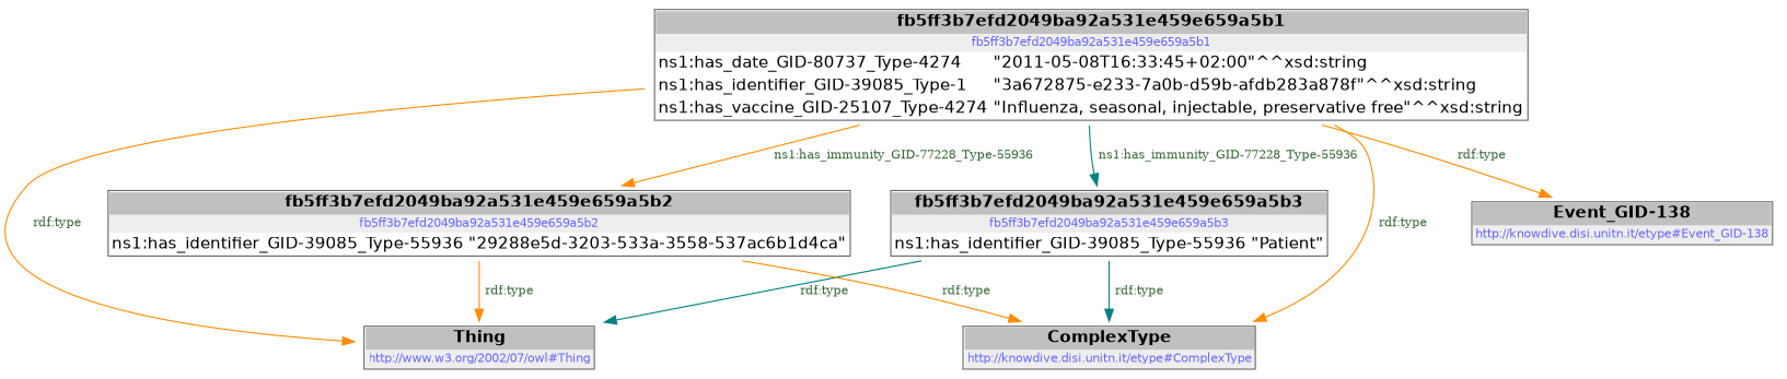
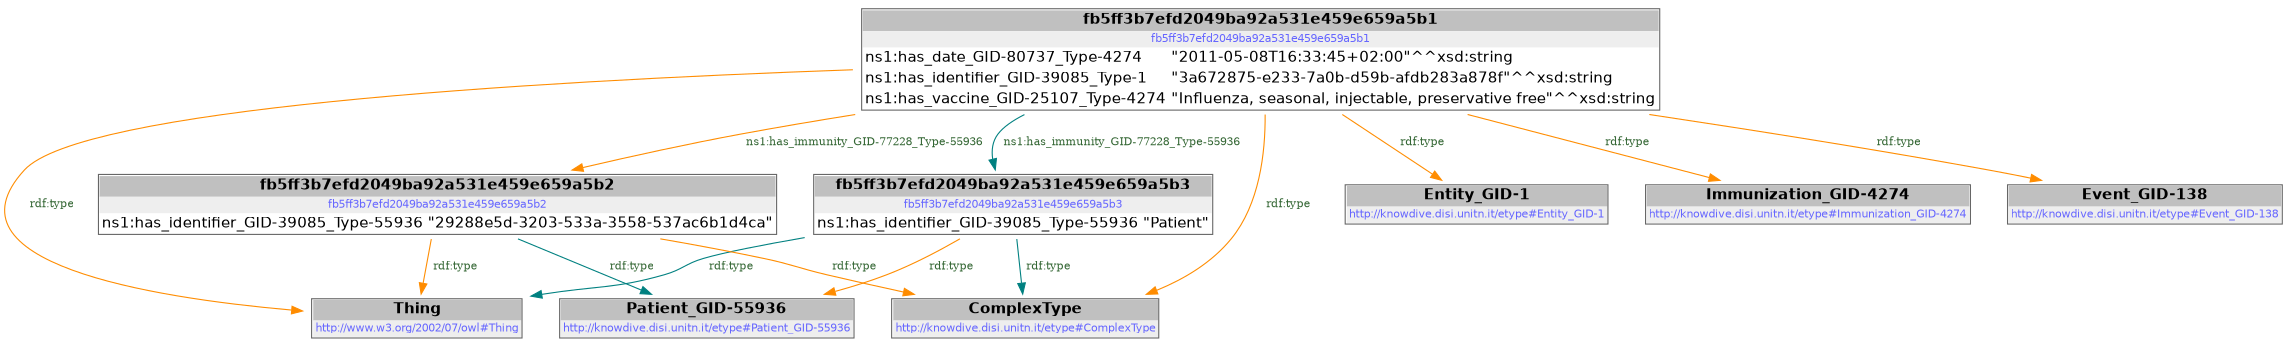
  digraph {
    node [color=black fontname="DejaVu Sans" shape=none]
    edge [color=darkorange]
    n1 [label=< <table color='#666666' cellborder='0' cellspacing='0' border='1'><tr><td colspan='2' bgcolor='grey'><B>fb5ff3b7efd2049ba92a531e459e659a5b1</B></td></tr><tr><td href='fb5ff3b7efd2049ba92a531e459e659a5b1' bgcolor='#eeeeee' colspan='2'><font point-size='10' color='#6666ff'>fb5ff3b7efd2049ba92a531e459e659a5b1</font></td></tr><tr><td align='left'>ns1:has_date_GID-80737_Type-4274</td><td align='left'>&quot;2011-05-08T16:33:45+02:00&quot;^^xsd:string</td></tr><tr><td align='left'>ns1:has_identifier_GID-39085_Type-1</td><td align='left'>&quot;3a672875-e233-7a0b-d59b-afdb283a878f&quot;^^xsd:string</td></tr><tr><td align='left'>ns1:has_vaccine_GID-25107_Type-4274</td><td align='left'>&quot;Influenza, seasonal, injectable, preservative free&quot;^^xsd:string</td></tr></table> >]
    n2 [label=< <table color='#666666' cellborder='0' cellspacing='0' border='1'><tr><td colspan='2' bgcolor='grey'><B>Thing</B></td></tr><tr><td href='http://www.w3.org/2002/07/owl#Thing' bgcolor='#eeeeee' colspan='2'><font point-size='10' color='#6666ff'>http://www.w3.org/2002/07/owl#Thing</font></td></tr></table> >]
    n3 [label=< <table color='#666666' cellborder='0' cellspacing='0' border='1'><tr><td colspan='2' bgcolor='grey'><B>fb5ff3b7efd2049ba92a531e459e659a5b3</B></td></tr><tr><td href='fb5ff3b7efd2049ba92a531e459e659a5b3' bgcolor='#eeeeee' colspan='2'><font point-size='10' color='#6666ff'>fb5ff3b7efd2049ba92a531e459e659a5b3</font></td></tr><tr><td align='left'>ns1:has_identifier_GID-39085_Type-55936</td><td align='left'>&quot;Patient&quot;</td></tr></table> >]
    n4 [label=< <table color='#666666' cellborder='0' cellspacing='0' border='1'><tr><td colspan='2' bgcolor='grey'><B>fb5ff3b7efd2049ba92a531e459e659a5b2</B></td></tr><tr><td href='fb5ff3b7efd2049ba92a531e459e659a5b2' bgcolor='#eeeeee' colspan='2'><font point-size='10' color='#6666ff'>fb5ff3b7efd2049ba92a531e459e659a5b2</font></td></tr><tr><td align='left'>ns1:has_identifier_GID-39085_Type-55936</td><td align='left'>&quot;29288e5d-3203-533a-3558-537ac6b1d4ca&quot;</td></tr></table> >]
    n5 [label=< <table color='#666666' cellborder='0' cellspacing='0' border='1'><tr><td colspan='2' bgcolor='grey'><B>ComplexType</B></td></tr><tr><td href='http://knowdive.disi.unitn.it/etype#ComplexType' bgcolor='#eeeeee' colspan='2'><font point-size='10' color='#6666ff'>http://knowdive.disi.unitn.it/etype#ComplexType</font></td></tr></table> >]
+   n6 [label=< <table color='#666666' cellborder='0' cellspacing='0' border='1'><tr><td colspan='2' bgcolor='grey'><B>Entity_GID-1</B></td></tr><tr><td href='http://knowdive.disi.unitn.it/etype#Entity_GID-1' bgcolor='#eeeeee' colspan='2'><font point-size='10' color='#6666ff'>http://knowdive.disi.unitn.it/etype#Entity_GID-1</font></td></tr></table> >]
+   n7 [label=< <table color='#666666' cellborder='0' cellspacing='0' border='1'><tr><td colspan='2' bgcolor='grey'><B>Immunization_GID-4274</B></td></tr><tr><td href='http://knowdive.disi.unitn.it/etype#Immunization_GID-4274' bgcolor='#eeeeee' colspan='2'><font point-size='10' color='#6666ff'>http://knowdive.disi.unitn.it/etype#Immunization_GID-4274</font></td></tr></table> >]
    n8 [label=< <table color='#666666' cellborder='0' cellspacing='0' border='1'><tr><td colspan='2' bgcolor='grey'><B>Event_GID-138</B></td></tr><tr><td href='http://knowdive.disi.unitn.it/etype#Event_GID-138' bgcolor='#eeeeee' colspan='2'><font point-size='10' color='#6666ff'>http://knowdive.disi.unitn.it/etype#Event_GID-138</font></td></tr></table> >]
+   n9 [label=< <table color='#666666' cellborder='0' cellspacing='0' border='1'><tr><td colspan='2' bgcolor='grey'><B>Patient_GID-55936</B></td></tr><tr><td href='http://knowdive.disi.unitn.it/etype#Patient_GID-55936' bgcolor='#eeeeee' colspan='2'><font point-size='10' color='#6666ff'>http://knowdive.disi.unitn.it/etype#Patient_GID-55936</font></td></tr></table> >]
    n1 -> n2 [label=< <font point-size='10' color='#336633'>rdf:type</font> >]
    n1 -> n3 [color=teal label=< <font point-size='10' color='#336633'>ns1:has_immunity_GID-77228_Type-55936</font> >]
    n1 -> n4 [label=< <font point-size='10' color='#336633'>ns1:has_immunity_GID-77228_Type-55936</font> >]
    n1 -> n5 [label=< <font point-size='10' color='#336633'>rdf:type</font> >]
+   n1 -> n6 [label=< <font point-size='10' color='#336633'>rdf:type</font> >]
+   n1 -> n7 [label=< <font point-size='10' color='#336633'>rdf:type</font> >]
    n1 -> n8 [label=< <font point-size='10' color='#336633'>rdf:type</font> >]
    n3 -> n2 [color=teal label=< <font point-size='10' color='#336633'>rdf:type</font> >]
    n3 -> n5 [color=teal label=< <font point-size='10' color='#336633'>rdf:type</font> >]
+   n3 -> n9 [label=< <font point-size='10' color='#336633'>rdf:type</font> >]
    n4 -> n2 [label=< <font point-size='10' color='#336633'>rdf:type</font> >]
    n4 -> n5 [label=< <font point-size='10' color='#336633'>rdf:type</font> >]
+   n4 -> n9 [color=teal label=< <font point-size='10' color='#336633'>rdf:type</font> >]
  }
